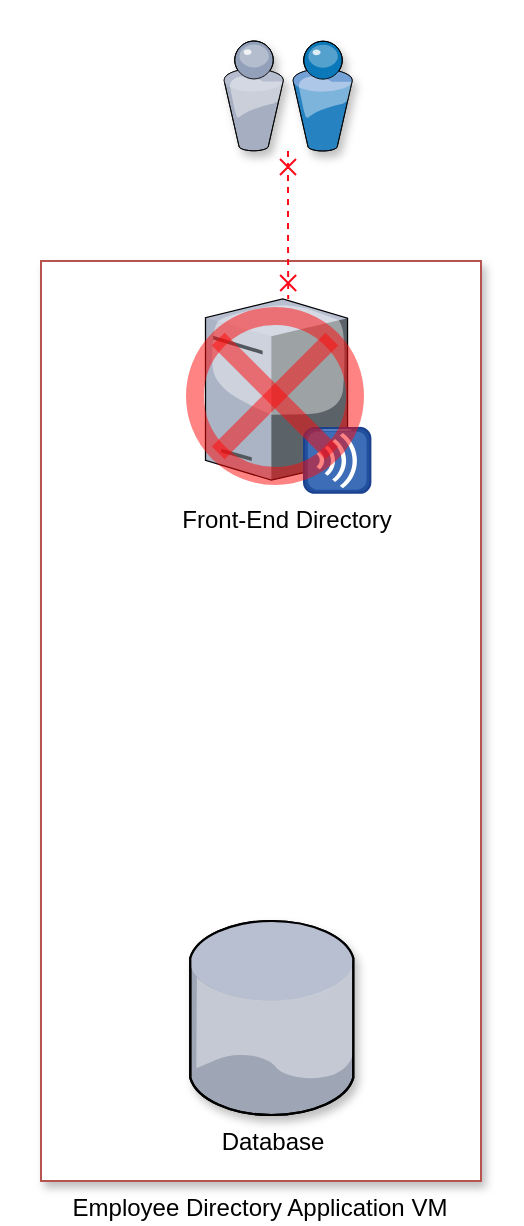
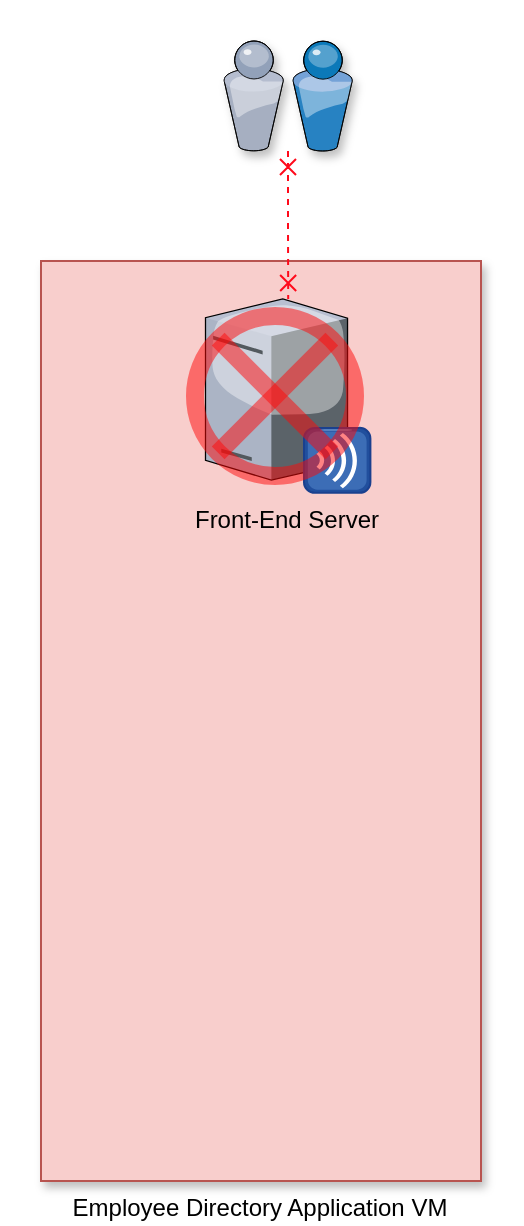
  <mxCell id="0" />
  <mxCell id="1" parent="0" />
- <mxCell id="2" value="Employee Directory Application VM" style="rounded=0;whiteSpace=wrap;html=1;shadow=1;strokeColor=#b85450;fillColor=#ffffff;labelPosition=center;verticalLabelPosition=bottom;align=center;verticalAlign=top;" parent="1" vertex="1"><mxGeometry x="20" y="130" width="220" height="460" as="geometry" /></mxCell>
+ <mxCell id="2" value="Employee Directory Application VM" style="rounded=0;whiteSpace=wrap;html=1;shadow=1;strokeColor=#b85450;fillColor=#f8cecc;labelPosition=center;verticalLabelPosition=bottom;align=center;verticalAlign=top;" parent="1" vertex="1"><mxGeometry x="20" y="130" width="220" height="460" as="geometry" /></mxCell>
  <mxCell id="3" style="edgeStyle=orthogonalEdgeStyle;rounded=0;orthogonalLoop=1;jettySize=auto;html=1;fontSize=16;startArrow=cross;startFill=0;endArrow=cross;endFill=0;dashed=1;strokeColor=#FF0A1B;" edge="1" parent="1" source="4" target="6"><mxGeometry relative="1" as="geometry" /></mxCell>
  <mxCell id="4" value="" style="verticalLabelPosition=top;aspect=fixed;html=1;verticalAlign=bottom;strokeColor=none;align=center;outlineConnect=0;shape=mxgraph.citrix.users;shadow=1;labelPosition=center;" parent="1" vertex="1"><mxGeometry x="111.22" y="20" width="64.5" height="55" as="geometry" /></mxCell>
- <mxCell id="5" value="Database" style="verticalLabelPosition=bottom;aspect=fixed;html=1;verticalAlign=top;strokeColor=none;align=center;outlineConnect=0;shape=mxgraph.citrix.database;shadow=1;fontFamily=Helvetica;fontSize=12;fontColor=#000000;fillColor=#ffffff;" parent="1" vertex="1"><mxGeometry x="94.55" y="460" width="82.45" height="97" as="geometry" /></mxCell>
- <mxCell id="6" value="Front-End Directory" style="verticalLabelPosition=bottom;aspect=fixed;html=1;verticalAlign=top;strokeColor=none;align=center;outlineConnect=0;shape=mxgraph.citrix.merchandising_server;fontFamily=Helvetica;fontSize=12;fontColor=#000000;fillColor=#ffffff;gradientColor=none;" parent="1" vertex="1"><mxGeometry x="102.25" y="149" width="82.45" height="97" as="geometry" /></mxCell>
+ <mxCell id="6" value="Front-End Server" style="verticalLabelPosition=bottom;aspect=fixed;html=1;verticalAlign=top;strokeColor=none;align=center;outlineConnect=0;shape=mxgraph.citrix.merchandising_server;fontFamily=Helvetica;fontSize=12;fontColor=#000000;fillColor=#ffffff;gradientColor=none;" parent="1" vertex="1"><mxGeometry x="102.25" y="149" width="82.45" height="97" as="geometry" /></mxCell>
  <mxCell id="7" value="" style="shape=sumEllipse;perimeter=ellipsePerimeter;whiteSpace=wrap;html=1;backgroundOutline=1;fillColor=none;gradientColor=none;fontSize=16;strokeColor=#FF0808;strokeWidth=9;opacity=50;" vertex="1" parent="1"><mxGeometry x="97" y="157.5" width="80" height="80" as="geometry" /></mxCell>
